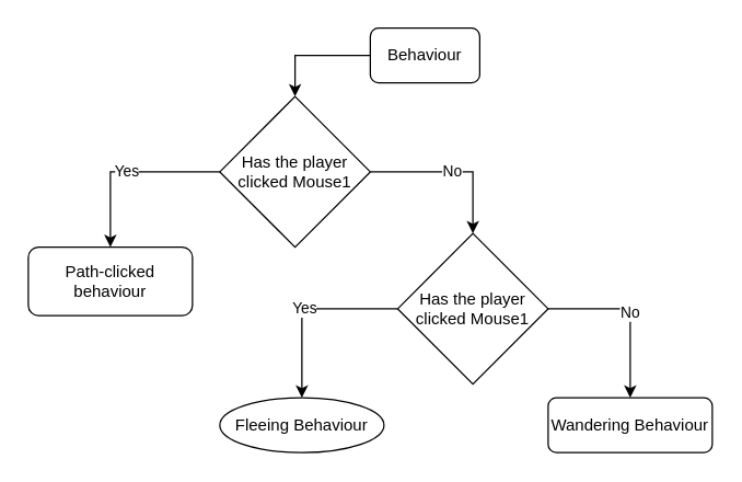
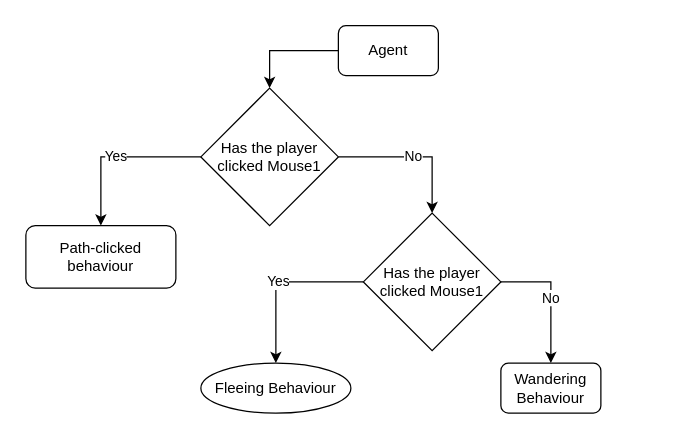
  <mxCell id="0" />
  <mxCell id="1" parent="0" />
  <mxCell id="2" style="edgeStyle=orthogonalEdgeStyle;rounded=0;orthogonalLoop=1;jettySize=auto;html=1;exitX=0;exitY=0.5;exitDx=0;exitDy=0;entryX=0.5;entryY=0;entryDx=0;entryDy=0;" edge="1" parent="1" source="3" target="6"><mxGeometry relative="1" as="geometry" /></mxCell>
- <mxCell id="3" value="Behaviour" style="rounded=1;whiteSpace=wrap;html=1;" vertex="1" parent="1"><mxGeometry x="270" y="20" width="80" height="40" as="geometry" /></mxCell>
+ <mxCell id="3" value="Agent" style="rounded=1;whiteSpace=wrap;html=1;" vertex="1" parent="1"><mxGeometry x="270" y="20" width="80" height="40" as="geometry" /></mxCell>
  <mxCell id="4" value="Yes" style="edgeStyle=orthogonalEdgeStyle;rounded=0;orthogonalLoop=1;jettySize=auto;html=1;exitX=0;exitY=0.5;exitDx=0;exitDy=0;entryX=0.5;entryY=0;entryDx=0;entryDy=0;" edge="1" parent="1" source="6" target="7"><mxGeometry relative="1" as="geometry" /></mxCell>
  <mxCell id="5" value="No" style="edgeStyle=orthogonalEdgeStyle;rounded=0;orthogonalLoop=1;jettySize=auto;html=1;exitX=1;exitY=0.5;exitDx=0;exitDy=0;entryX=0.5;entryY=0;entryDx=0;entryDy=0;" edge="1" parent="1" source="6" target="10"><mxGeometry relative="1" as="geometry" /></mxCell>
  <mxCell id="6" value="Has the player clicked Mouse1" style="rhombus;whiteSpace=wrap;html=1;" vertex="1" parent="1"><mxGeometry x="160" y="70" width="110" height="110" as="geometry" /></mxCell>
  <mxCell id="7" value="Path-clicked behaviour" style="rounded=1;whiteSpace=wrap;html=1;" vertex="1" parent="1"><mxGeometry x="20" y="180" width="120" height="50" as="geometry" /></mxCell>
  <mxCell id="8" value="Yes" style="edgeStyle=orthogonalEdgeStyle;rounded=0;orthogonalLoop=1;jettySize=auto;html=1;exitX=0;exitY=0.5;exitDx=0;exitDy=0;entryX=0.5;entryY=0;entryDx=0;entryDy=0;" edge="1" parent="1" source="10" target="11"><mxGeometry relative="1" as="geometry" /></mxCell>
  <mxCell id="9" value="No" style="edgeStyle=orthogonalEdgeStyle;rounded=0;orthogonalLoop=1;jettySize=auto;html=1;exitX=1;exitY=0.5;exitDx=0;exitDy=0;" edge="1" parent="1" source="10" target="12"><mxGeometry relative="1" as="geometry" /></mxCell>
  <mxCell id="10" value="Has the player clicked Mouse1" style="rhombus;whiteSpace=wrap;html=1;" vertex="1" parent="1"><mxGeometry x="290" y="170" width="110" height="110" as="geometry" /></mxCell>
  <mxCell id="11" value="Fleeing Behaviour" style="ellipse;whiteSpace=wrap;html=1;" vertex="1" parent="1"><mxGeometry x="160" y="290" width="120" height="40" as="geometry" /></mxCell>
- <mxCell id="12" value="Wandering Behaviour" style="rounded=1;whiteSpace=wrap;html=1;" vertex="1" parent="1"><mxGeometry x="400" y="290" width="120" height="40" as="geometry" /></mxCell>
+ <mxCell id="12" value="Wandering Behaviour" style="rounded=1;whiteSpace=wrap;html=1;" vertex="1" parent="1"><mxGeometry x="400" y="290" width="80" height="40" as="geometry" /></mxCell>
